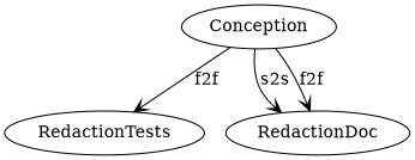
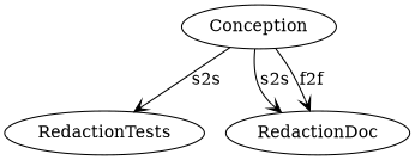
  digraph {
    edge [arrowhead=vee]
    Conception
    RedactionTests
    RedactionDoc
-   Conception -> RedactionTests [label=f2f]
+   Conception -> RedactionTests [label=s2s]
    Conception -> RedactionDoc [label=s2s]
    Conception -> RedactionDoc [label=f2f]
  }
